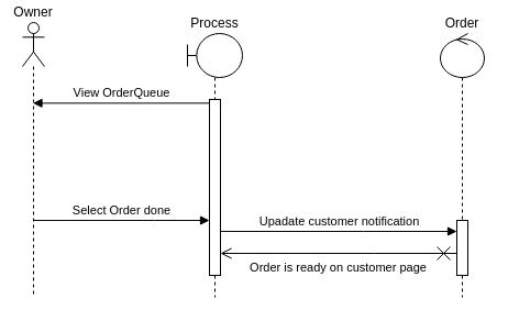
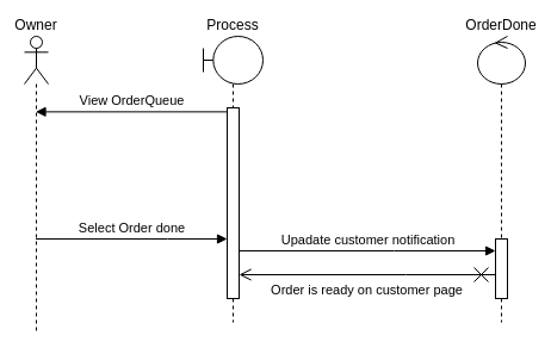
  <mxCell id="0" />
  <mxCell id="1" parent="0" />
  <mxCell id="2" value="Process" style="shape=umlLifeline;participant=umlBoundary;perimeter=lifelinePerimeter;whiteSpace=wrap;html=1;container=1;collapsible=0;recursiveResize=0;verticalAlign=bottom;spacingTop=36;outlineConnect=0;labelPosition=center;verticalLabelPosition=top;align=center;" parent="1" vertex="1"><mxGeometry x="170" y="30" width="50" height="240" as="geometry" /></mxCell>
  <mxCell id="3" value="" style="html=1;points=[];perimeter=orthogonalPerimeter;" parent="2" vertex="1"><mxGeometry x="20" y="60" width="10" height="160" as="geometry" /></mxCell>
- <mxCell id="4" value="Order" style="shape=umlLifeline;participant=umlControl;perimeter=lifelinePerimeter;whiteSpace=wrap;html=1;container=1;collapsible=0;recursiveResize=0;verticalAlign=bottom;spacingTop=36;outlineConnect=0;labelPosition=center;verticalLabelPosition=top;align=center;" parent="1" vertex="1"><mxGeometry x="400" y="30" width="40" height="240" as="geometry" /></mxCell>
+ <mxCell id="4" value="OrderDone" style="shape=umlLifeline;participant=umlControl;perimeter=lifelinePerimeter;whiteSpace=wrap;html=1;container=1;collapsible=0;recursiveResize=0;verticalAlign=bottom;spacingTop=36;outlineConnect=0;labelPosition=center;verticalLabelPosition=top;align=center;" parent="1" vertex="1"><mxGeometry x="400" y="30" width="40" height="240" as="geometry" /></mxCell>
  <mxCell id="5" value="" style="html=1;points=[];perimeter=orthogonalPerimeter;" parent="4" vertex="1"><mxGeometry x="15" y="170" width="10" height="50" as="geometry" /></mxCell>
- <mxCell id="6" value="Owner" style="shape=umlLifeline;participant=umlActor;perimeter=lifelinePerimeter;whiteSpace=wrap;html=1;container=1;collapsible=0;recursiveResize=0;verticalAlign=bottom;spacingTop=36;outlineConnect=0;labelPosition=center;verticalLabelPosition=top;align=center;" parent="1" vertex="1"><mxGeometry x="20" y="20" width="20" height="250" as="geometry" /></mxCell>
+ <mxCell id="6" value="Owner" style="shape=umlLifeline;participant=umlActor;perimeter=lifelinePerimeter;whiteSpace=wrap;html=1;container=1;collapsible=0;recursiveResize=0;verticalAlign=bottom;spacingTop=36;outlineConnect=0;labelPosition=center;verticalLabelPosition=top;align=center;" parent="1" vertex="1"><mxGeometry x="20" y="30" width="20" height="250" as="geometry" /></mxCell>
  <mxCell id="7" value="View OrderQueue" style="html=1;verticalAlign=bottom;endArrow=block;rounded=0;exitX=0;exitY=0.021;exitDx=0;exitDy=0;exitPerimeter=0;" edge="1" parent="1" source="3" target="6"><mxGeometry width="80" relative="1" as="geometry"><mxPoint x="190" y="170" as="sourcePoint" /><mxPoint x="100" y="170" as="targetPoint" /><Array as="points" /></mxGeometry></mxCell>
  <mxCell id="8" value="Select Order done" style="html=1;verticalAlign=bottom;endArrow=block;rounded=0;" edge="1" parent="1" source="6" target="3"><mxGeometry width="80" relative="1" as="geometry"><mxPoint x="60" y="220" as="sourcePoint" /><mxPoint x="140" y="220" as="targetPoint" /><Array as="points"><mxPoint x="140" y="200" /></Array></mxGeometry></mxCell>
  <mxCell id="9" value="Upadate customer notification" style="html=1;verticalAlign=bottom;endArrow=block;rounded=0;" edge="1" parent="1" source="3" target="5"><mxGeometry width="80" relative="1" as="geometry"><mxPoint x="240" y="220" as="sourcePoint" /><mxPoint x="320" y="220" as="targetPoint" /><Array as="points"><mxPoint x="330" y="210" /></Array></mxGeometry></mxCell>
  <mxCell id="10" value="Order is ready on customer page" style="endArrow=open;startArrow=cross;endFill=0;startFill=0;endSize=8;startSize=10;html=1;rounded=0;labelPosition=center;verticalLabelPosition=bottom;align=center;verticalAlign=top;" edge="1" parent="1" source="5" target="3"><mxGeometry width="160" relative="1" as="geometry"><mxPoint x="420" y="360" as="sourcePoint" /><mxPoint x="260" y="370" as="targetPoint" /><Array as="points"><mxPoint x="340" y="230" /></Array></mxGeometry></mxCell>
